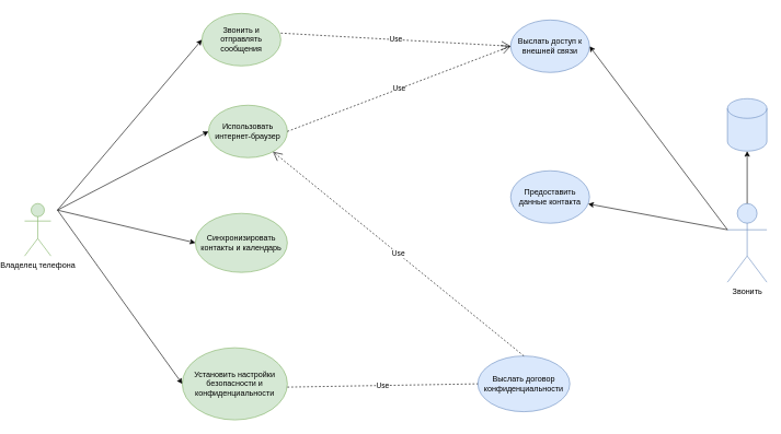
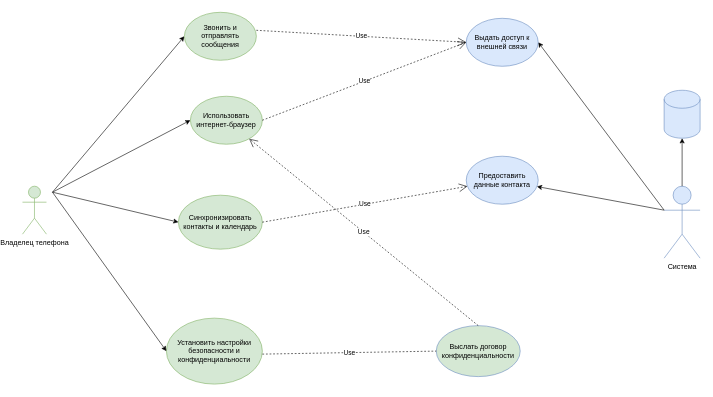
  <mxCell id="0" />
  <mxCell id="1" parent="0" />
  <mxCell id="2" value="Владелец телефона" style="shape=umlActor;verticalLabelPosition=bottom;verticalAlign=top;html=1;outlineConnect=0;fillColor=#d5e8d4;strokeColor=#82b366;" vertex="1" parent="1"><mxGeometry x="20" y="310" width="40" height="80" as="geometry" /></mxCell>
  <mxCell id="3" value="" style="endArrow=classic;html=1;rounded=0;entryX=0;entryY=0.5;entryDx=0;entryDy=0;" edge="1" parent="1" target="4"><mxGeometry width="50" height="50" relative="1" as="geometry"><mxPoint x="70" y="320" as="sourcePoint" /><mxPoint x="160" y="170" as="targetPoint" /></mxGeometry></mxCell>
  <mxCell id="4" value="Звонить и отправлять сообщения" style="ellipse;whiteSpace=wrap;html=1;fillColor=#d5e8d4;strokeColor=#82b366;" vertex="1" parent="1"><mxGeometry x="290" y="20" width="120" height="80" as="geometry" /></mxCell>
  <mxCell id="5" value="" style="endArrow=classic;html=1;rounded=0;entryX=0;entryY=0.5;entryDx=0;entryDy=0;" edge="1" parent="1" target="6"><mxGeometry width="50" height="50" relative="1" as="geometry"><mxPoint x="70" y="320" as="sourcePoint" /><mxPoint x="220" y="270" as="targetPoint" /></mxGeometry></mxCell>
  <mxCell id="6" value="Использовать интернет-браузер" style="ellipse;whiteSpace=wrap;html=1;fillColor=#d5e8d4;strokeColor=#82b366;" vertex="1" parent="1"><mxGeometry x="300" y="160" width="120" height="80" as="geometry" /></mxCell>
  <mxCell id="7" value="Синхронизировать контакты и календарь" style="ellipse;whiteSpace=wrap;html=1;fillColor=#d5e8d4;strokeColor=#82b366;" vertex="1" parent="1"><mxGeometry x="280" y="325" width="140" height="90" as="geometry" /></mxCell>
  <mxCell id="8" value="" style="endArrow=classic;html=1;rounded=0;entryX=0;entryY=0.5;entryDx=0;entryDy=0;" edge="1" parent="1" target="7"><mxGeometry width="50" height="50" relative="1" as="geometry"><mxPoint x="70" y="320" as="sourcePoint" /><mxPoint x="360" y="190" as="targetPoint" /></mxGeometry></mxCell>
  <mxCell id="9" value="Установить настройки безопасности и конфиденциальности" style="ellipse;whiteSpace=wrap;html=1;fillColor=#d5e8d4;strokeColor=#82b366;" vertex="1" parent="1"><mxGeometry x="260" y="530" width="160" height="110" as="geometry" /></mxCell>
  <mxCell id="10" value="" style="endArrow=classic;html=1;rounded=0;entryX=0;entryY=0.5;entryDx=0;entryDy=0;" edge="1" parent="1" target="9"><mxGeometry width="50" height="50" relative="1" as="geometry"><mxPoint x="70" y="320" as="sourcePoint" /><mxPoint x="360" y="190" as="targetPoint" /></mxGeometry></mxCell>
- <mxCell id="11" value="Звонить" style="shape=umlActor;verticalLabelPosition=bottom;verticalAlign=top;html=1;outlineConnect=0;fillColor=#dae8fc;strokeColor=#6c8ebf;" vertex="1" parent="1"><mxGeometry x="1090" y="310" width="60" height="120" as="geometry" /></mxCell>
+ <mxCell id="11" value="Система" style="shape=umlActor;verticalLabelPosition=bottom;verticalAlign=top;html=1;outlineConnect=0;fillColor=#dae8fc;strokeColor=#6c8ebf;" vertex="1" parent="1"><mxGeometry x="1090" y="310" width="60" height="120" as="geometry" /></mxCell>
  <mxCell id="12" value="" style="endArrow=classic;html=1;rounded=0;exitX=0;exitY=0.333;exitDx=0;exitDy=0;exitPerimeter=0;entryX=1;entryY=0.5;entryDx=0;entryDy=0;" edge="1" parent="1" source="11" target="13"><mxGeometry width="50" height="50" relative="1" as="geometry"><mxPoint x="690" y="250" as="sourcePoint" /><mxPoint x="950" y="120" as="targetPoint" /></mxGeometry></mxCell>
- <mxCell id="13" value="Выслать доступ к внешней связи" style="ellipse;whiteSpace=wrap;html=1;fillColor=#dae8fc;strokeColor=#6c8ebf;" vertex="1" parent="1"><mxGeometry x="760" y="30" width="120" height="80" as="geometry" /></mxCell>
+ <mxCell id="13" value="Выдать доступ к внешней связи" style="ellipse;whiteSpace=wrap;html=1;fillColor=#dae8fc;strokeColor=#6c8ebf;" vertex="1" parent="1"><mxGeometry x="760" y="30" width="120" height="80" as="geometry" /></mxCell>
  <mxCell id="14" value="" style="endArrow=classic;html=1;rounded=0;exitX=0;exitY=0.333;exitDx=0;exitDy=0;exitPerimeter=0;" edge="1" parent="1" source="11" target="15"><mxGeometry width="50" height="50" relative="1" as="geometry"><mxPoint x="690" y="250" as="sourcePoint" /><mxPoint x="860" y="350" as="targetPoint" /></mxGeometry></mxCell>
  <mxCell id="15" value="&lt;div&gt;Предоставить данные контакта&lt;/div&gt;" style="ellipse;whiteSpace=wrap;html=1;fillColor=#dae8fc;strokeColor=#6c8ebf;" vertex="1" parent="1"><mxGeometry x="760" y="260" width="120" height="80" as="geometry" /></mxCell>
- <mxCell id="16" value="Выслать договор конфиденциальности" style="ellipse;whiteSpace=wrap;html=1;fillColor=#dae8fc;strokeColor=#6c8ebf;" vertex="1" parent="1"><mxGeometry x="710" y="542.5" width="140" height="85" as="geometry" /></mxCell>
+ <mxCell id="16" value="Выслать договор конфиденциальности" style="ellipse;whiteSpace=wrap;html=1;fillColor=#d5e8d4;strokeColor=#6c8ebf;" vertex="1" parent="1"><mxGeometry x="710" y="542.5" width="140" height="85" as="geometry" /></mxCell>
  <mxCell id="17" value="" style="shape=cylinder3;whiteSpace=wrap;html=1;boundedLbl=1;backgroundOutline=1;size=15;fillColor=#dae8fc;strokeColor=#6c8ebf;" vertex="1" parent="1"><mxGeometry x="1090" y="150" width="60" height="80" as="geometry" /></mxCell>
  <mxCell id="18" value="" style="endArrow=classic;html=1;rounded=0;exitX=0.5;exitY=0;exitDx=0;exitDy=0;exitPerimeter=0;entryX=0.5;entryY=1;entryDx=0;entryDy=0;entryPerimeter=0;" edge="1" parent="1" source="11" target="17"><mxGeometry width="50" height="50" relative="1" as="geometry"><mxPoint x="680" y="310" as="sourcePoint" /><mxPoint x="730" y="260" as="targetPoint" /></mxGeometry></mxCell>
+ <mxCell id="19" value="Use" style="endArrow=open;endSize=12;dashed=1;html=1;rounded=0;exitX=1;exitY=0.5;exitDx=0;exitDy=0;" edge="1" parent="1" source="7" target="15"><mxGeometry width="160" relative="1" as="geometry"><mxPoint x="620" y="290" as="sourcePoint" /><mxPoint x="690" y="360" as="targetPoint" /></mxGeometry></mxCell>
  <mxCell id="20" value="Use" style="endArrow=none;endSize=12;dashed=1;html=1;rounded=0;exitX=1;exitY=0.5;exitDx=0;exitDy=0;entryX=0;entryY=0.5;entryDx=0;entryDy=0;endFill=0;" edge="1" parent="1" target="16"><mxGeometry width="160" relative="1" as="geometry"><mxPoint x="420" y="590" as="sourcePoint" /><mxPoint x="762" y="530" as="targetPoint" /></mxGeometry></mxCell>
  <mxCell id="21" value="Use" style="endArrow=open;endSize=12;dashed=1;html=1;rounded=0;exitX=0.5;exitY=0;exitDx=0;exitDy=0;" edge="1" parent="1" source="16" target="6"><mxGeometry width="160" relative="1" as="geometry"><mxPoint x="440" y="390" as="sourcePoint" /><mxPoint x="782" y="330" as="targetPoint" /></mxGeometry></mxCell>
  <mxCell id="22" value="Use" style="endArrow=open;endSize=12;dashed=1;html=1;rounded=0;exitX=1;exitY=0.5;exitDx=0;exitDy=0;entryX=0;entryY=0.5;entryDx=0;entryDy=0;" edge="1" parent="1" target="13"><mxGeometry width="160" relative="1" as="geometry"><mxPoint x="420" y="200" as="sourcePoint" /><mxPoint x="762" y="140" as="targetPoint" /></mxGeometry></mxCell>
  <mxCell id="23" value="Use" style="endArrow=open;endSize=12;dashed=1;html=1;rounded=0;exitX=1;exitY=0.5;exitDx=0;exitDy=0;entryX=0;entryY=0.5;entryDx=0;entryDy=0;" edge="1" parent="1" target="13"><mxGeometry width="160" relative="1" as="geometry"><mxPoint x="410" y="50" as="sourcePoint" /><mxPoint x="752" y="-10" as="targetPoint" /></mxGeometry></mxCell>
